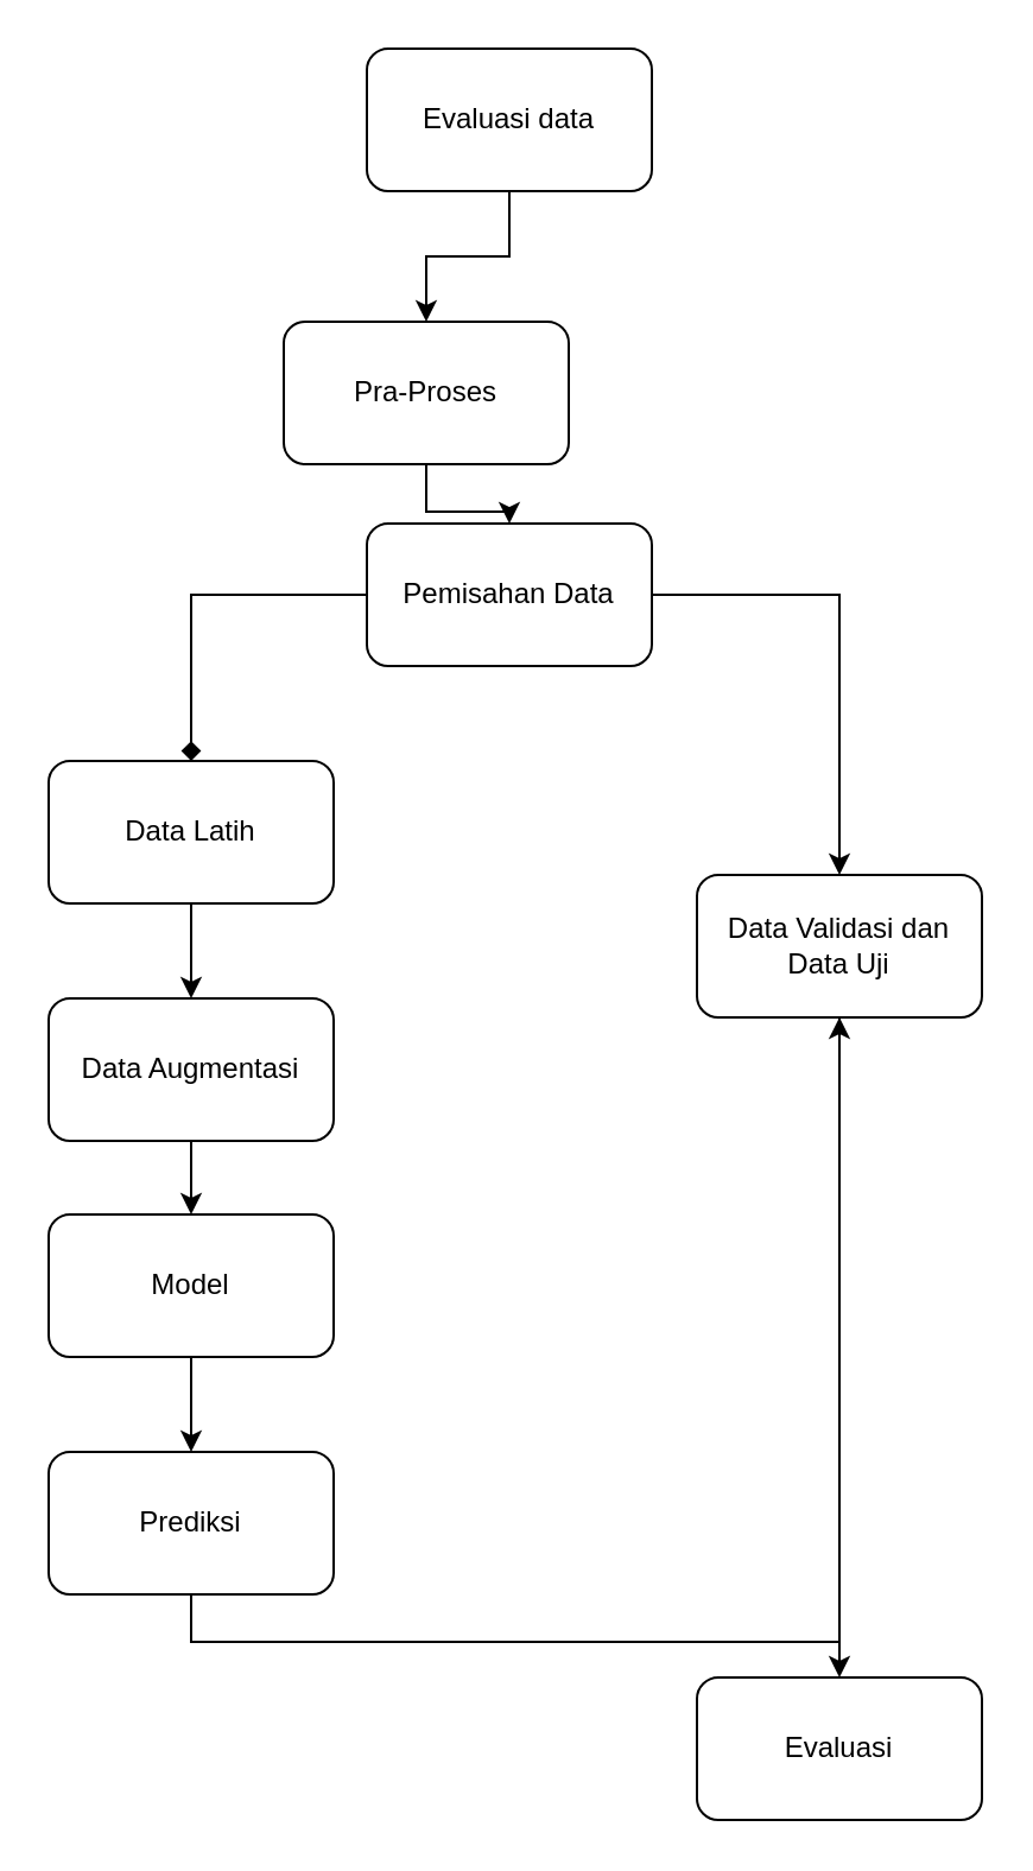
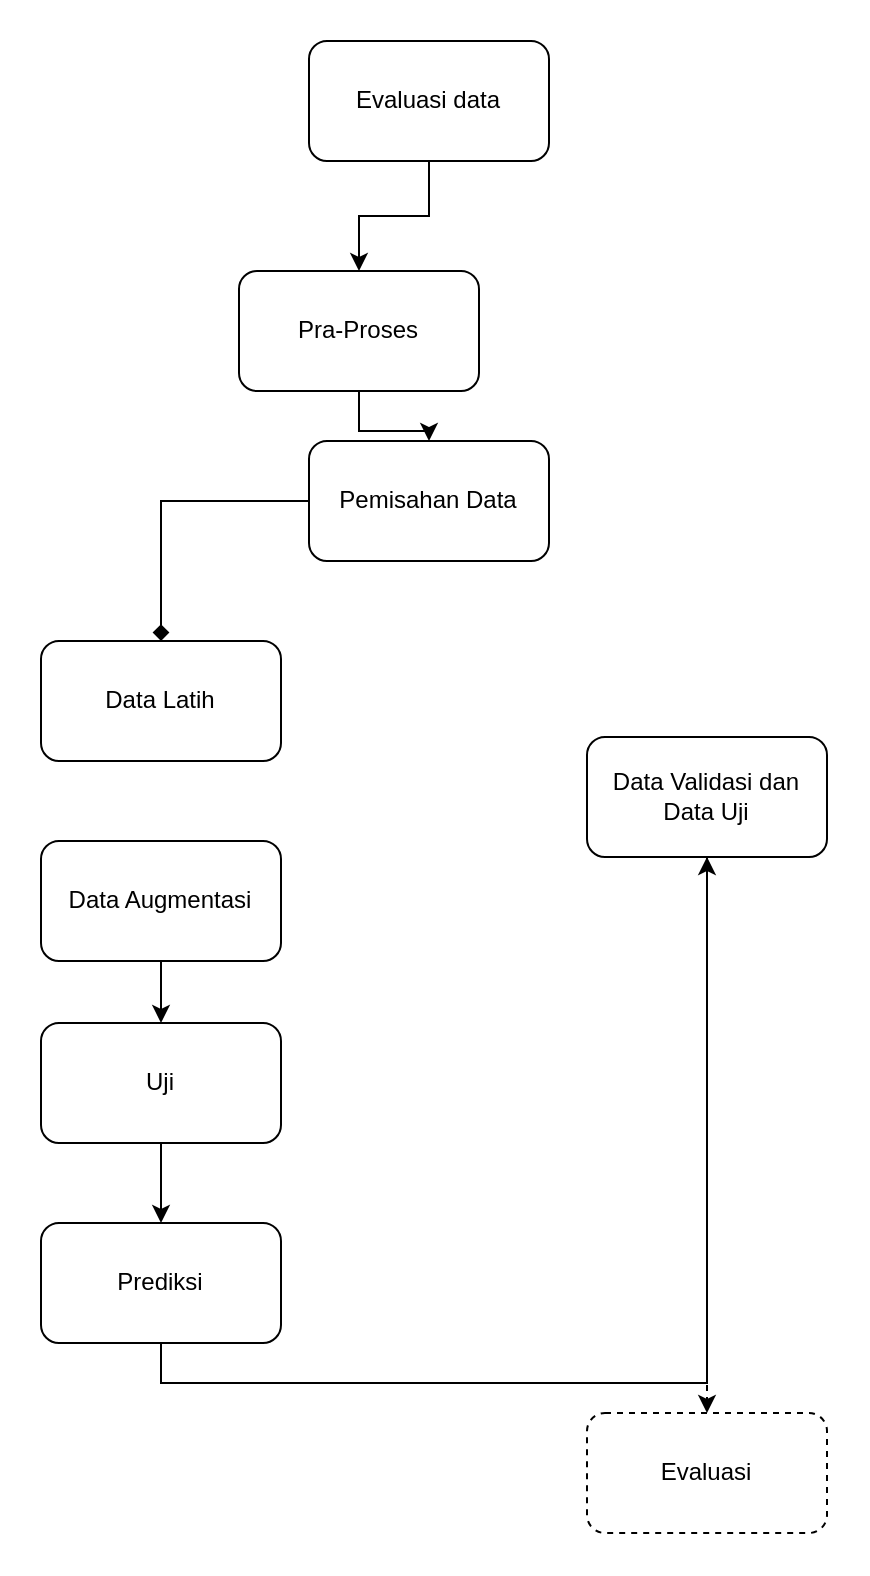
  <mxCell id="0" />
  <mxCell id="1" parent="0" />
  <mxCell id="2" style="edgeStyle=orthogonalEdgeStyle;rounded=0;orthogonalLoop=1;jettySize=auto;html=1;exitX=0.5;exitY=1;exitDx=0;exitDy=0;entryX=0.5;entryY=0;entryDx=0;entryDy=0;" parent="1" source="3" target="5" edge="1"><mxGeometry relative="1" as="geometry" /></mxCell>
  <mxCell id="3" value="Evaluasi data" style="rounded=1;whiteSpace=wrap;html=1;" parent="1" vertex="1"><mxGeometry x="154" y="20" width="120" height="60" as="geometry" /></mxCell>
  <mxCell id="4" style="edgeStyle=orthogonalEdgeStyle;rounded=0;orthogonalLoop=1;jettySize=auto;html=1;exitX=0.5;exitY=1;exitDx=0;exitDy=0;entryX=0.5;entryY=0;entryDx=0;entryDy=0;" parent="1" source="5" target="8" edge="1"><mxGeometry relative="1" as="geometry" /></mxCell>
  <mxCell id="5" value="Pra-Proses" style="rounded=1;whiteSpace=wrap;html=1;" parent="1" vertex="1"><mxGeometry x="119" y="135" width="120" height="60" as="geometry" /></mxCell>
- <mxCell id="6" style="edgeStyle=orthogonalEdgeStyle;rounded=0;orthogonalLoop=1;jettySize=auto;html=1;exitX=1;exitY=0.5;exitDx=0;exitDy=0;entryX=0.5;entryY=0;entryDx=0;entryDy=0;" parent="1" source="8" target="17" edge="1"><mxGeometry relative="1" as="geometry" /></mxCell>
  <mxCell id="7" style="edgeStyle=orthogonalEdgeStyle;rounded=0;orthogonalLoop=1;jettySize=auto;html=1;exitX=0;exitY=0.5;exitDx=0;exitDy=0;endArrow=diamond;" parent="1" source="8" target="10" edge="1"><mxGeometry relative="1" as="geometry" /></mxCell>
  <mxCell id="8" value="Pemisahan Data" style="rounded=1;whiteSpace=wrap;html=1;" parent="1" vertex="1"><mxGeometry x="154" y="220" width="120" height="60" as="geometry" /></mxCell>
- <mxCell id="9" style="edgeStyle=orthogonalEdgeStyle;rounded=0;orthogonalLoop=1;jettySize=auto;html=1;exitX=0.5;exitY=1;exitDx=0;exitDy=0;entryX=0.5;entryY=0;entryDx=0;entryDy=0;" parent="1" source="10" target="15" edge="1"><mxGeometry relative="1" as="geometry" /></mxCell>
  <mxCell id="10" value="Data Latih" style="rounded=1;whiteSpace=wrap;html=1;" parent="1" vertex="1"><mxGeometry x="20" y="320" width="120" height="60" as="geometry" /></mxCell>
  <mxCell id="11" style="edgeStyle=orthogonalEdgeStyle;rounded=0;orthogonalLoop=1;jettySize=auto;html=1;exitX=0.5;exitY=1;exitDx=0;exitDy=0;" edge="1" parent="1" source="12" target="17"><mxGeometry relative="1" as="geometry" /></mxCell>
  <mxCell id="12" value="Prediksi" style="rounded=1;whiteSpace=wrap;html=1;" parent="1" vertex="1"><mxGeometry x="20" y="611" width="120" height="60" as="geometry" /></mxCell>
- <mxCell id="13" value="Evaluasi" style="rounded=1;whiteSpace=wrap;html=1;" parent="1" vertex="1"><mxGeometry x="293" y="706" width="120" height="60" as="geometry" /></mxCell>
+ <mxCell id="13" value="Evaluasi" style="rounded=1;whiteSpace=wrap;html=1;dashed=1;" parent="1" vertex="1"><mxGeometry x="293" y="706" width="120" height="60" as="geometry" /></mxCell>
  <mxCell id="14" style="edgeStyle=orthogonalEdgeStyle;rounded=0;orthogonalLoop=1;jettySize=auto;html=1;exitX=0.5;exitY=1;exitDx=0;exitDy=0;entryX=0.5;entryY=0;entryDx=0;entryDy=0;" edge="1" parent="1" source="15" target="19"><mxGeometry relative="1" as="geometry" /></mxCell>
  <mxCell id="15" value="Data Augmentasi" style="rounded=1;whiteSpace=wrap;html=1;" parent="1" vertex="1"><mxGeometry x="20" y="420" width="120" height="60" as="geometry" /></mxCell>
- <mxCell id="16" style="edgeStyle=orthogonalEdgeStyle;rounded=0;orthogonalLoop=1;jettySize=auto;html=1;exitX=0.5;exitY=1;exitDx=0;exitDy=0;entryX=0.5;entryY=0;entryDx=0;entryDy=0;" edge="1" parent="1" source="17" target="13"><mxGeometry relative="1" as="geometry" /></mxCell>
+ <mxCell id="16" style="edgeStyle=orthogonalEdgeStyle;rounded=0;orthogonalLoop=1;jettySize=auto;html=1;exitX=0.5;exitY=1;exitDx=0;exitDy=0;entryX=0.5;entryY=0;entryDx=0;entryDy=0;dashed=1;" edge="1" parent="1" source="17" target="13"><mxGeometry relative="1" as="geometry" /></mxCell>
  <mxCell id="17" value="Data Validasi dan Data Uji" style="rounded=1;whiteSpace=wrap;html=1;" parent="1" vertex="1"><mxGeometry x="293" y="368" width="120" height="60" as="geometry" /></mxCell>
  <mxCell id="18" style="edgeStyle=orthogonalEdgeStyle;rounded=0;orthogonalLoop=1;jettySize=auto;html=1;exitX=0.5;exitY=1;exitDx=0;exitDy=0;entryX=0.5;entryY=0;entryDx=0;entryDy=0;" edge="1" parent="1" source="19" target="12"><mxGeometry relative="1" as="geometry" /></mxCell>
- <mxCell id="19" value="Model" style="rounded=1;whiteSpace=wrap;html=1;" vertex="1" parent="1"><mxGeometry x="20" y="511" width="120" height="60" as="geometry" /></mxCell>
+ <mxCell id="19" value="Uji" style="rounded=1;whiteSpace=wrap;html=1;" vertex="1" parent="1"><mxGeometry x="20" y="511" width="120" height="60" as="geometry" /></mxCell>
